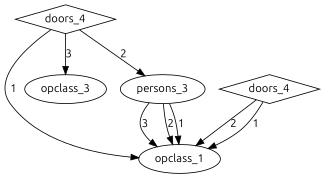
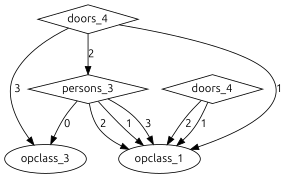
  digraph {
    fontname=Ubuntu
    node [fontname=Ubuntu shape=diamond]
    edge [fontname=Ubuntu]
    n1 [label=opclass_1 shape=""]
    n2 [label=opclass_3 shape=""]
-   n3 [label=persons_3 shape=ellipse]
+   n3 [label=persons_3]
    n4 [label=doors_4]
    n5 [label=doors_4]
    n3 -> n1 [label=3]
    n3 -> n1 [label=2]
    n3 -> n1 [label=1]
+   n3 -> n2 [label=0]
    n4 -> n1 [label=1]
    n4 -> n2 [label=3]
    n4 -> n3 [label=2]
    n5 -> n1 [label=2]
    n5 -> n1 [label=1]
  }
